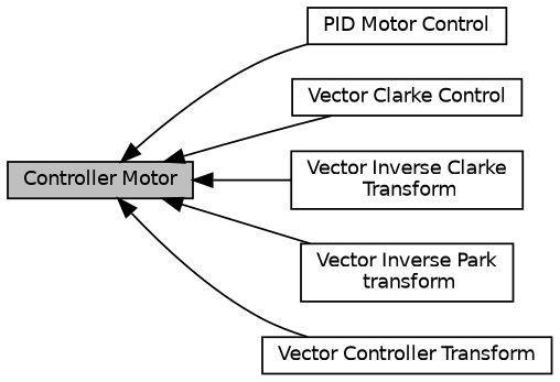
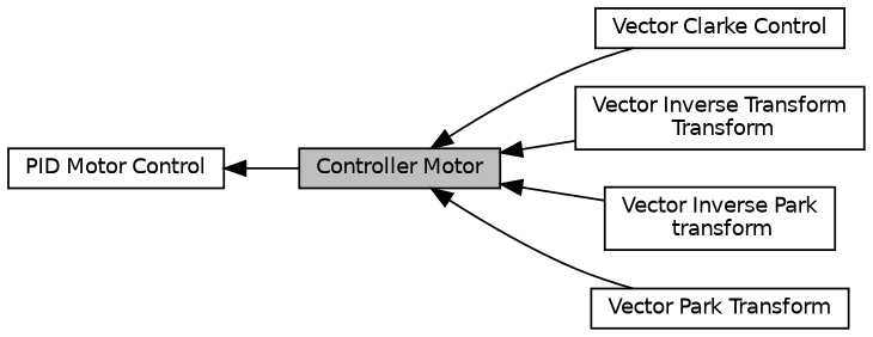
  digraph {
    rankdir=LR
    node [color=black fillcolor=white fontname=Helvetica fontsize=10 shape=box style=filled]
    edge [dir=back fontname=Helvetica fontsize=10 labelfontname=Helvetica labelfontsize=10 shape=plaintext style=solid]
    n1 [height=0.2 label="PID Motor Control" width=0.4]
    n2 [height=0.2 label="Vector Clarke Control" width=0.4]
    n3 [fillcolor=grey75 fontcolor=black height=0.2 label="Controller Motor" width=0.4]
-   n4 [height=0.2 label="Vector Inverse Clarke\l Transform" width=0.4]
+   n4 [height=0.2 label="Vector Inverse Transform\l Transform" width=0.4]
    n5 [height=0.2 label="Vector Inverse Park\l transform" width=0.4]
-   n6 [height=0.2 label="Vector Controller Transform" width=0.4]
-   n3 -> n1
+   n6 [height=0.2 label="Vector Park Transform" width=0.4]
+   n1 -> n3
    n3 -> n2
    n3 -> n4
    n3 -> n5
    n3 -> n6
  }
